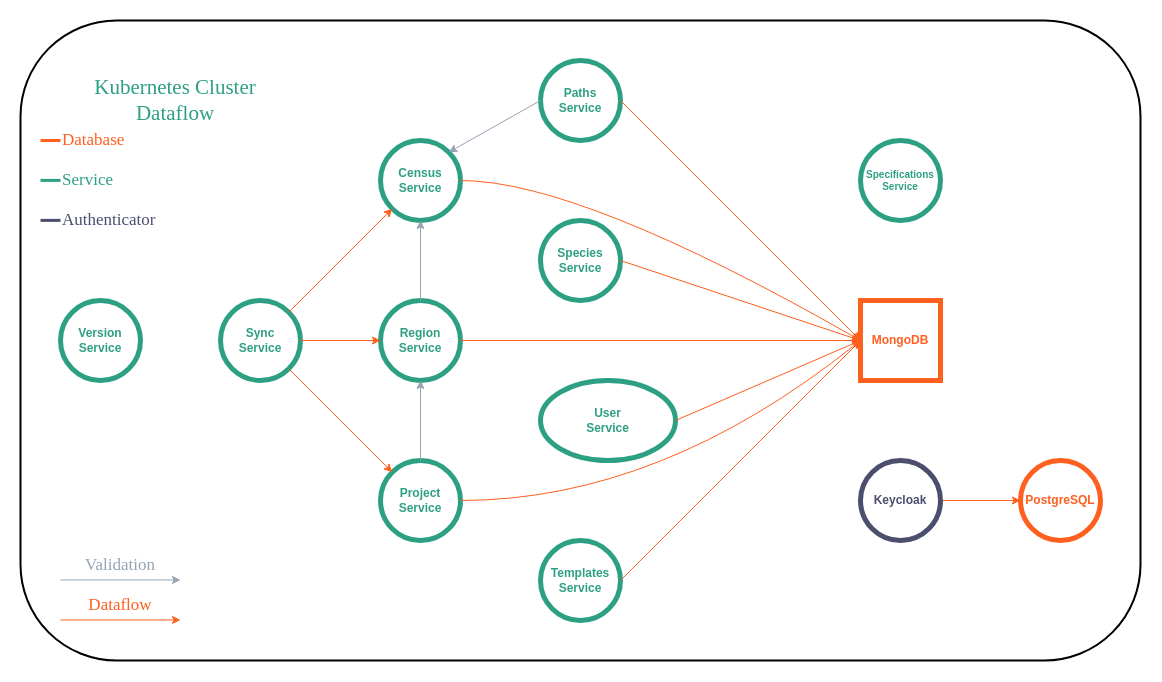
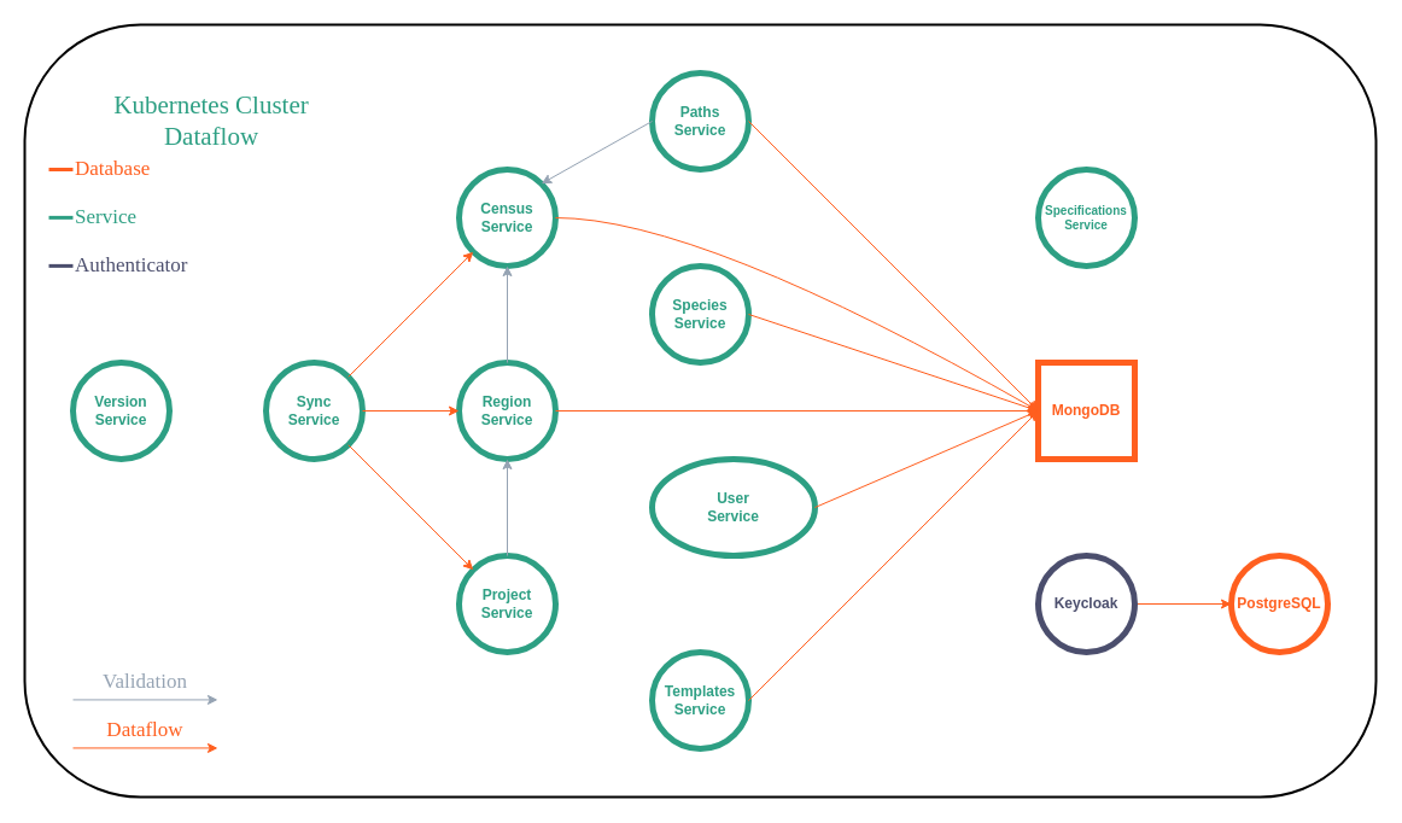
  <mxCell id="0" />
  <mxCell id="1" parent="0" />
  <mxCell id="2" value="" style="rounded=1;whiteSpace=wrap;html=1;fillColor=none;strokeWidth=2;connectable=0;allowArrows=0;" parent="1" vertex="1"><mxGeometry x="20" y="20" width="1120" height="640" as="geometry" /></mxCell>
  <mxCell id="3" value="&lt;font color=&quot;#2d9f83&quot; style=&quot;font-size: 21px&quot;&gt;Kubernetes Cluster&lt;br&gt;Dataflow&lt;br&gt;&lt;/font&gt;" style="text;html=1;strokeColor=none;fillColor=none;align=center;verticalAlign=middle;whiteSpace=wrap;rounded=0;strokeWidth=2;fontFamily=Comfortaa;fontSource=https%3A%2F%2Ffonts.googleapis.com%2Fcss%3Ffamily%3DComfortaa;" parent="1" vertex="1"><mxGeometry x="60" y="60" width="230" height="80" as="geometry" /></mxCell>
  <mxCell id="4" value="&lt;b&gt;Region&lt;br&gt;Service&lt;/b&gt;" style="ellipse;whiteSpace=wrap;html=1;aspect=fixed;strokeWidth=5;fillColor=none;fontColor=#2D9F83;strokeColor=#2D9F83;" parent="1" vertex="1"><mxGeometry x="380" y="300" width="80" height="80" as="geometry" /></mxCell>
  <mxCell id="5" value="&lt;b&gt;Census Service&lt;/b&gt;" style="ellipse;whiteSpace=wrap;html=1;aspect=fixed;strokeWidth=5;fillColor=none;fontColor=#2D9F83;strokeColor=#2D9F83;" parent="1" vertex="1"><mxGeometry x="380" y="140" width="80" height="80" as="geometry" /></mxCell>
  <mxCell id="6" value="&lt;b&gt;Species Service&lt;/b&gt;" style="ellipse;whiteSpace=wrap;html=1;aspect=fixed;strokeWidth=5;fillColor=none;fontColor=#2D9F83;strokeColor=#2D9F83;" parent="1" vertex="1"><mxGeometry x="540" y="220" width="80" height="80" as="geometry" /></mxCell>
  <mxCell id="7" value="&lt;b&gt;Sync&lt;br&gt;Service&lt;/b&gt;" style="ellipse;whiteSpace=wrap;html=1;aspect=fixed;strokeWidth=5;fillColor=none;fontColor=#2D9F83;strokeColor=#2D9F83;" parent="1" vertex="1"><mxGeometry x="220" y="300" width="80" height="80" as="geometry" /></mxCell>
  <mxCell id="8" value="&lt;b&gt;Templates Service&lt;/b&gt;" style="ellipse;whiteSpace=wrap;html=1;aspect=fixed;strokeWidth=5;fillColor=none;fontColor=#2D9F83;strokeColor=#2D9F83;" parent="1" vertex="1"><mxGeometry x="540" y="540" width="80" height="80" as="geometry" /></mxCell>
  <mxCell id="9" value="&lt;b&gt;Project Service&lt;/b&gt;" style="ellipse;whiteSpace=wrap;html=1;aspect=fixed;strokeWidth=5;fillColor=none;fontColor=#2D9F83;strokeColor=#2D9F83;" parent="1" vertex="1"><mxGeometry x="380" y="460" width="80" height="80" as="geometry" /></mxCell>
  <mxCell id="10" value="&lt;b&gt;Paths Service&lt;/b&gt;" style="ellipse;whiteSpace=wrap;html=1;aspect=fixed;strokeWidth=5;fillColor=none;fontColor=#2D9F83;strokeColor=#2D9F83;" parent="1" vertex="1"><mxGeometry x="540" y="60" width="80" height="80" as="geometry" /></mxCell>
  <mxCell id="11" value="&lt;b&gt;User&lt;br&gt;Service&lt;br&gt;&lt;/b&gt;" style="ellipse;whiteSpace=wrap;html=1;aspect=fixed;strokeWidth=5;fillColor=none;fontColor=#2D9F83;strokeColor=#2D9F83;" parent="1" vertex="1"><mxGeometry x="540" y="380" width="135" height="80" as="geometry" /></mxCell>
  <mxCell id="12" value="&lt;b&gt;Version&lt;br&gt;Service&lt;br&gt;&lt;/b&gt;" style="ellipse;whiteSpace=wrap;html=1;aspect=fixed;strokeWidth=5;fillColor=none;fontColor=#2D9F83;strokeColor=#2D9F83;" parent="1" vertex="1"><mxGeometry x="60" y="300" width="80" height="80" as="geometry" /></mxCell>
  <mxCell id="13" style="edgeStyle=orthogonalEdgeStyle;rounded=0;orthogonalLoop=1;jettySize=auto;html=1;entryX=0;entryY=0.5;entryDx=0;entryDy=0;strokeColor=#FF5F1F;" parent="1" source="14" target="16" edge="1"><mxGeometry relative="1" as="geometry" /></mxCell>
  <mxCell id="14" value="&lt;b&gt;Keycloak&lt;/b&gt;" style="ellipse;whiteSpace=wrap;html=1;aspect=fixed;strokeWidth=5;fillColor=none;strokeColor=#4B4E6D;fontColor=#4B4E6D;" parent="1" vertex="1"><mxGeometry x="860" y="460" width="80" height="80" as="geometry" /></mxCell>
  <mxCell id="15" value="&lt;b&gt;MongoDB&lt;/b&gt;" style="whiteSpace=wrap;html=1;aspect=fixed;strokeWidth=5;fillColor=none;fontColor=#FF5F1F;strokeColor=#FF5F1F;rounded=0;" parent="1" vertex="1"><mxGeometry x="860" y="300" width="80" height="80" as="geometry" /></mxCell>
  <mxCell id="16" value="&lt;b&gt;PostgreSQL&lt;/b&gt;" style="ellipse;whiteSpace=wrap;html=1;aspect=fixed;strokeWidth=5;fillColor=none;strokeColor=#FF5F1F;fontColor=#FF5F1F;" parent="1" vertex="1"><mxGeometry x="1020" y="460" width="80" height="80" as="geometry" /></mxCell>
  <mxCell id="17" value="&lt;b style=&quot;font-size: 10px;&quot;&gt;Specifications&lt;br style=&quot;font-size: 10px;&quot;&gt;Service&lt;br style=&quot;font-size: 10px;&quot;&gt;&lt;/b&gt;" style="ellipse;whiteSpace=wrap;html=1;aspect=fixed;strokeWidth=5;fillColor=none;fontSize=10;fontColor=#2D9F83;strokeColor=#2D9F83;" parent="1" vertex="1"><mxGeometry x="860" y="140" width="80" height="80" as="geometry" /></mxCell>
  <mxCell id="18" value="" style="endArrow=classic;html=1;fontSize=10;entryX=0;entryY=0.5;entryDx=0;entryDy=0;exitX=1;exitY=0;exitDx=0;exitDy=0;strokeColor=none;curved=1;" parent="1" source="7" target="5" edge="1"><mxGeometry width="50" height="50" relative="1" as="geometry"><mxPoint x="340" y="290" as="sourcePoint" /><mxPoint x="390" y="240" as="targetPoint" /></mxGeometry></mxCell>
  <mxCell id="19" value="" style="endArrow=classic;html=1;fontSize=10;strokeColor=#FF5F1F;exitX=1;exitY=0.5;exitDx=0;exitDy=0;entryX=0;entryY=0.5;entryDx=0;entryDy=0;" parent="1" source="7" target="4" edge="1"><mxGeometry width="50" height="50" relative="1" as="geometry"><mxPoint x="310" y="270" as="sourcePoint" /><mxPoint x="380" y="340" as="targetPoint" /></mxGeometry></mxCell>
  <mxCell id="20" value="" style="endArrow=classic;html=1;fontSize=10;strokeColor=#FF5F1F;exitX=1;exitY=1;exitDx=0;exitDy=0;entryX=0;entryY=0;entryDx=0;entryDy=0;" parent="1" source="7" target="9" edge="1"><mxGeometry width="50" height="50" relative="1" as="geometry"><mxPoint x="270.004" y="320.004" as="sourcePoint" /><mxPoint x="361.72" y="371.72" as="targetPoint" /></mxGeometry></mxCell>
  <mxCell id="21" value="" style="endArrow=classic;html=1;fontSize=10;strokeColor=#FF5F1F;exitX=1;exitY=0.5;exitDx=0;exitDy=0;entryX=0;entryY=0.5;entryDx=0;entryDy=0;" parent="1" source="6" target="15" edge="1"><mxGeometry width="50" height="50" relative="1" as="geometry"><mxPoint x="660" y="120" as="sourcePoint" /><mxPoint x="710" y="70" as="targetPoint" /></mxGeometry></mxCell>
  <mxCell id="22" value="" style="endArrow=classic;html=1;fontSize=10;strokeColor=#FF5F1F;exitX=1;exitY=0.5;exitDx=0;exitDy=0;entryX=0;entryY=0.5;entryDx=0;entryDy=0;curved=1;" parent="1" source="5" target="15" edge="1"><mxGeometry width="50" height="50" relative="1" as="geometry"><mxPoint x="620" y="260" as="sourcePoint" /><mxPoint x="820" y="340" as="targetPoint" /><Array as="points"><mxPoint x="580" y="180" /></Array></mxGeometry></mxCell>
  <mxCell id="23" value="" style="endArrow=classic;html=1;fontSize=10;strokeColor=#FF5F1F;exitX=1;exitY=0.5;exitDx=0;exitDy=0;entryX=0;entryY=0.5;entryDx=0;entryDy=0;" parent="1" source="11" target="15" edge="1"><mxGeometry width="50" height="50" relative="1" as="geometry"><mxPoint x="630" y="420" as="sourcePoint" /><mxPoint x="860" y="340" as="targetPoint" /></mxGeometry></mxCell>
  <mxCell id="24" value="" style="endArrow=classic;html=1;fontSize=10;strokeColor=#FF5F1F;exitX=1;exitY=0.5;exitDx=0;exitDy=0;entryX=0;entryY=0.5;entryDx=0;entryDy=0;" parent="1" source="8" target="15" edge="1"><mxGeometry width="50" height="50" relative="1" as="geometry"><mxPoint x="630" y="430" as="sourcePoint" /><mxPoint x="820" y="340" as="targetPoint" /></mxGeometry></mxCell>
  <mxCell id="25" value="" style="endArrow=classic;html=1;fontSize=10;strokeColor=#95A3B3;" parent="1" edge="1"><mxGeometry width="50" height="50" relative="1" as="geometry"><mxPoint x="420" y="460" as="sourcePoint" /><mxPoint x="420" y="380" as="targetPoint" /></mxGeometry></mxCell>
  <mxCell id="26" value="" style="endArrow=classic;html=1;fontSize=10;strokeColor=#95A3B3;" parent="1" source="4" target="5" edge="1"><mxGeometry width="50" height="50" relative="1" as="geometry"><mxPoint x="510" y="380" as="sourcePoint" /><mxPoint x="510" y="300" as="targetPoint" /></mxGeometry></mxCell>
  <mxCell id="27" value="" style="endArrow=classic;html=1;fontSize=10;strokeColor=#FF5F1F;exitX=1;exitY=0.5;exitDx=0;exitDy=0;" parent="1" source="4" target="15" edge="1"><mxGeometry width="50" height="50" relative="1" as="geometry"><mxPoint x="620" y="320" as="sourcePoint" /><mxPoint x="820" y="340" as="targetPoint" /></mxGeometry></mxCell>
- <mxCell id="28" value="" style="endArrow=classic;html=1;fontSize=10;strokeColor=#FF5F1F;exitX=1;exitY=0.5;exitDx=0;exitDy=0;entryX=0;entryY=0.5;entryDx=0;entryDy=0;curved=1;" parent="1" source="9" target="15" edge="1"><mxGeometry width="50" height="50" relative="1" as="geometry"><mxPoint x="470" y="350" as="sourcePoint" /><mxPoint x="830" y="350" as="targetPoint" /><Array as="points"><mxPoint x="660" y="500" /></Array></mxGeometry></mxCell>
  <mxCell id="29" value="" style="endArrow=classic;html=1;fontSize=10;strokeColor=#FF5F1F;exitX=1;exitY=0.5;exitDx=0;exitDy=0;entryX=0;entryY=0.5;entryDx=0;entryDy=0;" parent="1" source="10" target="15" edge="1"><mxGeometry width="50" height="50" relative="1" as="geometry"><mxPoint x="308.284" y="321.716" as="sourcePoint" /><mxPoint x="820" y="340" as="targetPoint" /></mxGeometry></mxCell>
  <mxCell id="30" value="" style="endArrow=classic;html=1;fontSize=10;strokeColor=#95A3B3;entryX=1;entryY=0;entryDx=0;entryDy=0;exitX=0;exitY=0.5;exitDx=0;exitDy=0;" parent="1" source="10" target="5" edge="1"><mxGeometry width="50" height="50" relative="1" as="geometry"><mxPoint x="430" y="310" as="sourcePoint" /><mxPoint x="430" y="230" as="targetPoint" /></mxGeometry></mxCell>
  <mxCell id="31" value="" style="endArrow=classic;html=1;fontSize=10;strokeColor=#FF5F1F;exitX=1;exitY=1;exitDx=0;exitDy=0;" parent="1" edge="1"><mxGeometry width="50" height="50" relative="1" as="geometry"><mxPoint x="60.004" y="619.434" as="sourcePoint" /><mxPoint x="180" y="619.43" as="targetPoint" /></mxGeometry></mxCell>
  <mxCell id="32" value="&lt;font style=&quot;font-size: 17px;&quot;&gt;Dataflow&lt;br style=&quot;font-size: 17px;&quot;&gt;&lt;/font&gt;" style="text;html=1;strokeColor=none;fillColor=none;align=center;verticalAlign=middle;whiteSpace=wrap;rounded=0;strokeWidth=2;fontFamily=Comfortaa;fontSource=https%3A%2F%2Ffonts.googleapis.com%2Fcss%3Ffamily%3DComfortaa;fontSize=17;fontColor=#FF5F1F;" parent="1" vertex="1"><mxGeometry x="50" y="590" width="140" height="30" as="geometry" /></mxCell>
  <mxCell id="33" value="&lt;font style=&quot;font-size: 17px&quot;&gt;&lt;font color=&quot;#95a3b3&quot;&gt;Validation&lt;/font&gt;&lt;br style=&quot;font-size: 17px&quot;&gt;&lt;/font&gt;" style="text;html=1;strokeColor=none;fillColor=none;align=center;verticalAlign=middle;whiteSpace=wrap;rounded=0;strokeWidth=2;fontFamily=Comfortaa;fontSource=https%3A%2F%2Ffonts.googleapis.com%2Fcss%3Ffamily%3DComfortaa;fontSize=17;fontColor=#FF5F1F;" parent="1" vertex="1"><mxGeometry x="50" y="550" width="140" height="30" as="geometry" /></mxCell>
  <mxCell id="34" value="" style="endArrow=classic;html=1;fontSize=10;strokeColor=#95A3B3;" parent="1" edge="1"><mxGeometry width="50" height="50" relative="1" as="geometry"><mxPoint x="60" y="579.43" as="sourcePoint" /><mxPoint x="180" y="579.43" as="targetPoint" /></mxGeometry></mxCell>
  <mxCell id="35" value="" style="endArrow=classic;html=1;fontSize=10;strokeColor=#FF5F1F;entryX=0;entryY=1;entryDx=0;entryDy=0;exitX=1;exitY=0;exitDx=0;exitDy=0;" parent="1" source="7" target="5" edge="1"><mxGeometry width="50" height="50" relative="1" as="geometry"><mxPoint x="290" y="310" as="sourcePoint" /><mxPoint x="360" y="240" as="targetPoint" /></mxGeometry></mxCell>
  <mxCell id="36" value="Database" style="text;html=1;strokeColor=none;fillColor=none;align=left;verticalAlign=middle;whiteSpace=wrap;rounded=0;labelBackgroundColor=none;comic=0;sketch=0;fontFamily=Comfortaa;fontSource=https%3A%2F%2Ffonts.googleapis.com%2Fcss%3Ffamily%3DComfortaa;fontSize=17;fontColor=#FF5F1F;" vertex="1" parent="1"><mxGeometry x="60" y="130" width="100" height="20" as="geometry" /></mxCell>
  <mxCell id="37" value="" style="endArrow=none;html=1;fontFamily=Comfortaa;fontSource=https%3A%2F%2Ffonts.googleapis.com%2Fcss%3Ffamily%3DComfortaa;fontSize=23;fontColor=#FF5F1F;strokeWidth=3;entryX=0;entryY=1;entryDx=0;entryDy=0;strokeColor=#FF5F1F;" edge="1" parent="1"><mxGeometry width="50" height="50" relative="1" as="geometry"><mxPoint x="40" y="140" as="sourcePoint" /><mxPoint x="60" y="140" as="targetPoint" /></mxGeometry></mxCell>
  <mxCell id="38" value="Service" style="text;html=1;strokeColor=none;fillColor=none;align=left;verticalAlign=middle;whiteSpace=wrap;rounded=0;labelBackgroundColor=none;comic=0;sketch=0;fontFamily=Comfortaa;fontSource=https%3A%2F%2Ffonts.googleapis.com%2Fcss%3Ffamily%3DComfortaa;fontSize=17;fontColor=#2D9F83;" vertex="1" parent="1"><mxGeometry x="60" y="170" width="100" height="20" as="geometry" /></mxCell>
  <mxCell id="39" value="" style="endArrow=none;html=1;fontFamily=Comfortaa;fontSource=https%3A%2F%2Ffonts.googleapis.com%2Fcss%3Ffamily%3DComfortaa;fontSize=23;strokeWidth=3;entryX=0;entryY=1;entryDx=0;entryDy=0;fontColor=#2D9F83;strokeColor=#2D9F83;" edge="1" parent="1"><mxGeometry width="50" height="50" relative="1" as="geometry"><mxPoint x="40" y="179.88" as="sourcePoint" /><mxPoint x="60" y="179.88" as="targetPoint" /><Array as="points"><mxPoint x="40" y="180.12" /></Array></mxGeometry></mxCell>
  <mxCell id="40" value="&lt;font color=&quot;#4b4e6d&quot; style=&quot;font-size: 17px;&quot;&gt;Authenticator&lt;/font&gt;" style="text;html=1;strokeColor=none;fillColor=none;align=left;verticalAlign=middle;whiteSpace=wrap;rounded=0;labelBackgroundColor=none;comic=0;sketch=0;fontFamily=Comfortaa;fontSource=https%3A%2F%2Ffonts.googleapis.com%2Fcss%3Ffamily%3DComfortaa;fontSize=17;fontColor=#2D9F83;" vertex="1" parent="1"><mxGeometry x="60" y="210" width="130" height="20" as="geometry" /></mxCell>
  <mxCell id="41" value="" style="endArrow=none;html=1;fontFamily=Comfortaa;fontSource=https%3A%2F%2Ffonts.googleapis.com%2Fcss%3Ffamily%3DComfortaa;fontSize=23;strokeWidth=3;entryX=0;entryY=1;entryDx=0;entryDy=0;fontColor=#2D9F83;strokeColor=#4B4E6D;" edge="1" parent="1"><mxGeometry width="50" height="50" relative="1" as="geometry"><mxPoint x="40" y="219.88" as="sourcePoint" /><mxPoint x="60" y="219.88" as="targetPoint" /><Array as="points"><mxPoint x="40" y="220.12" /></Array></mxGeometry></mxCell>
